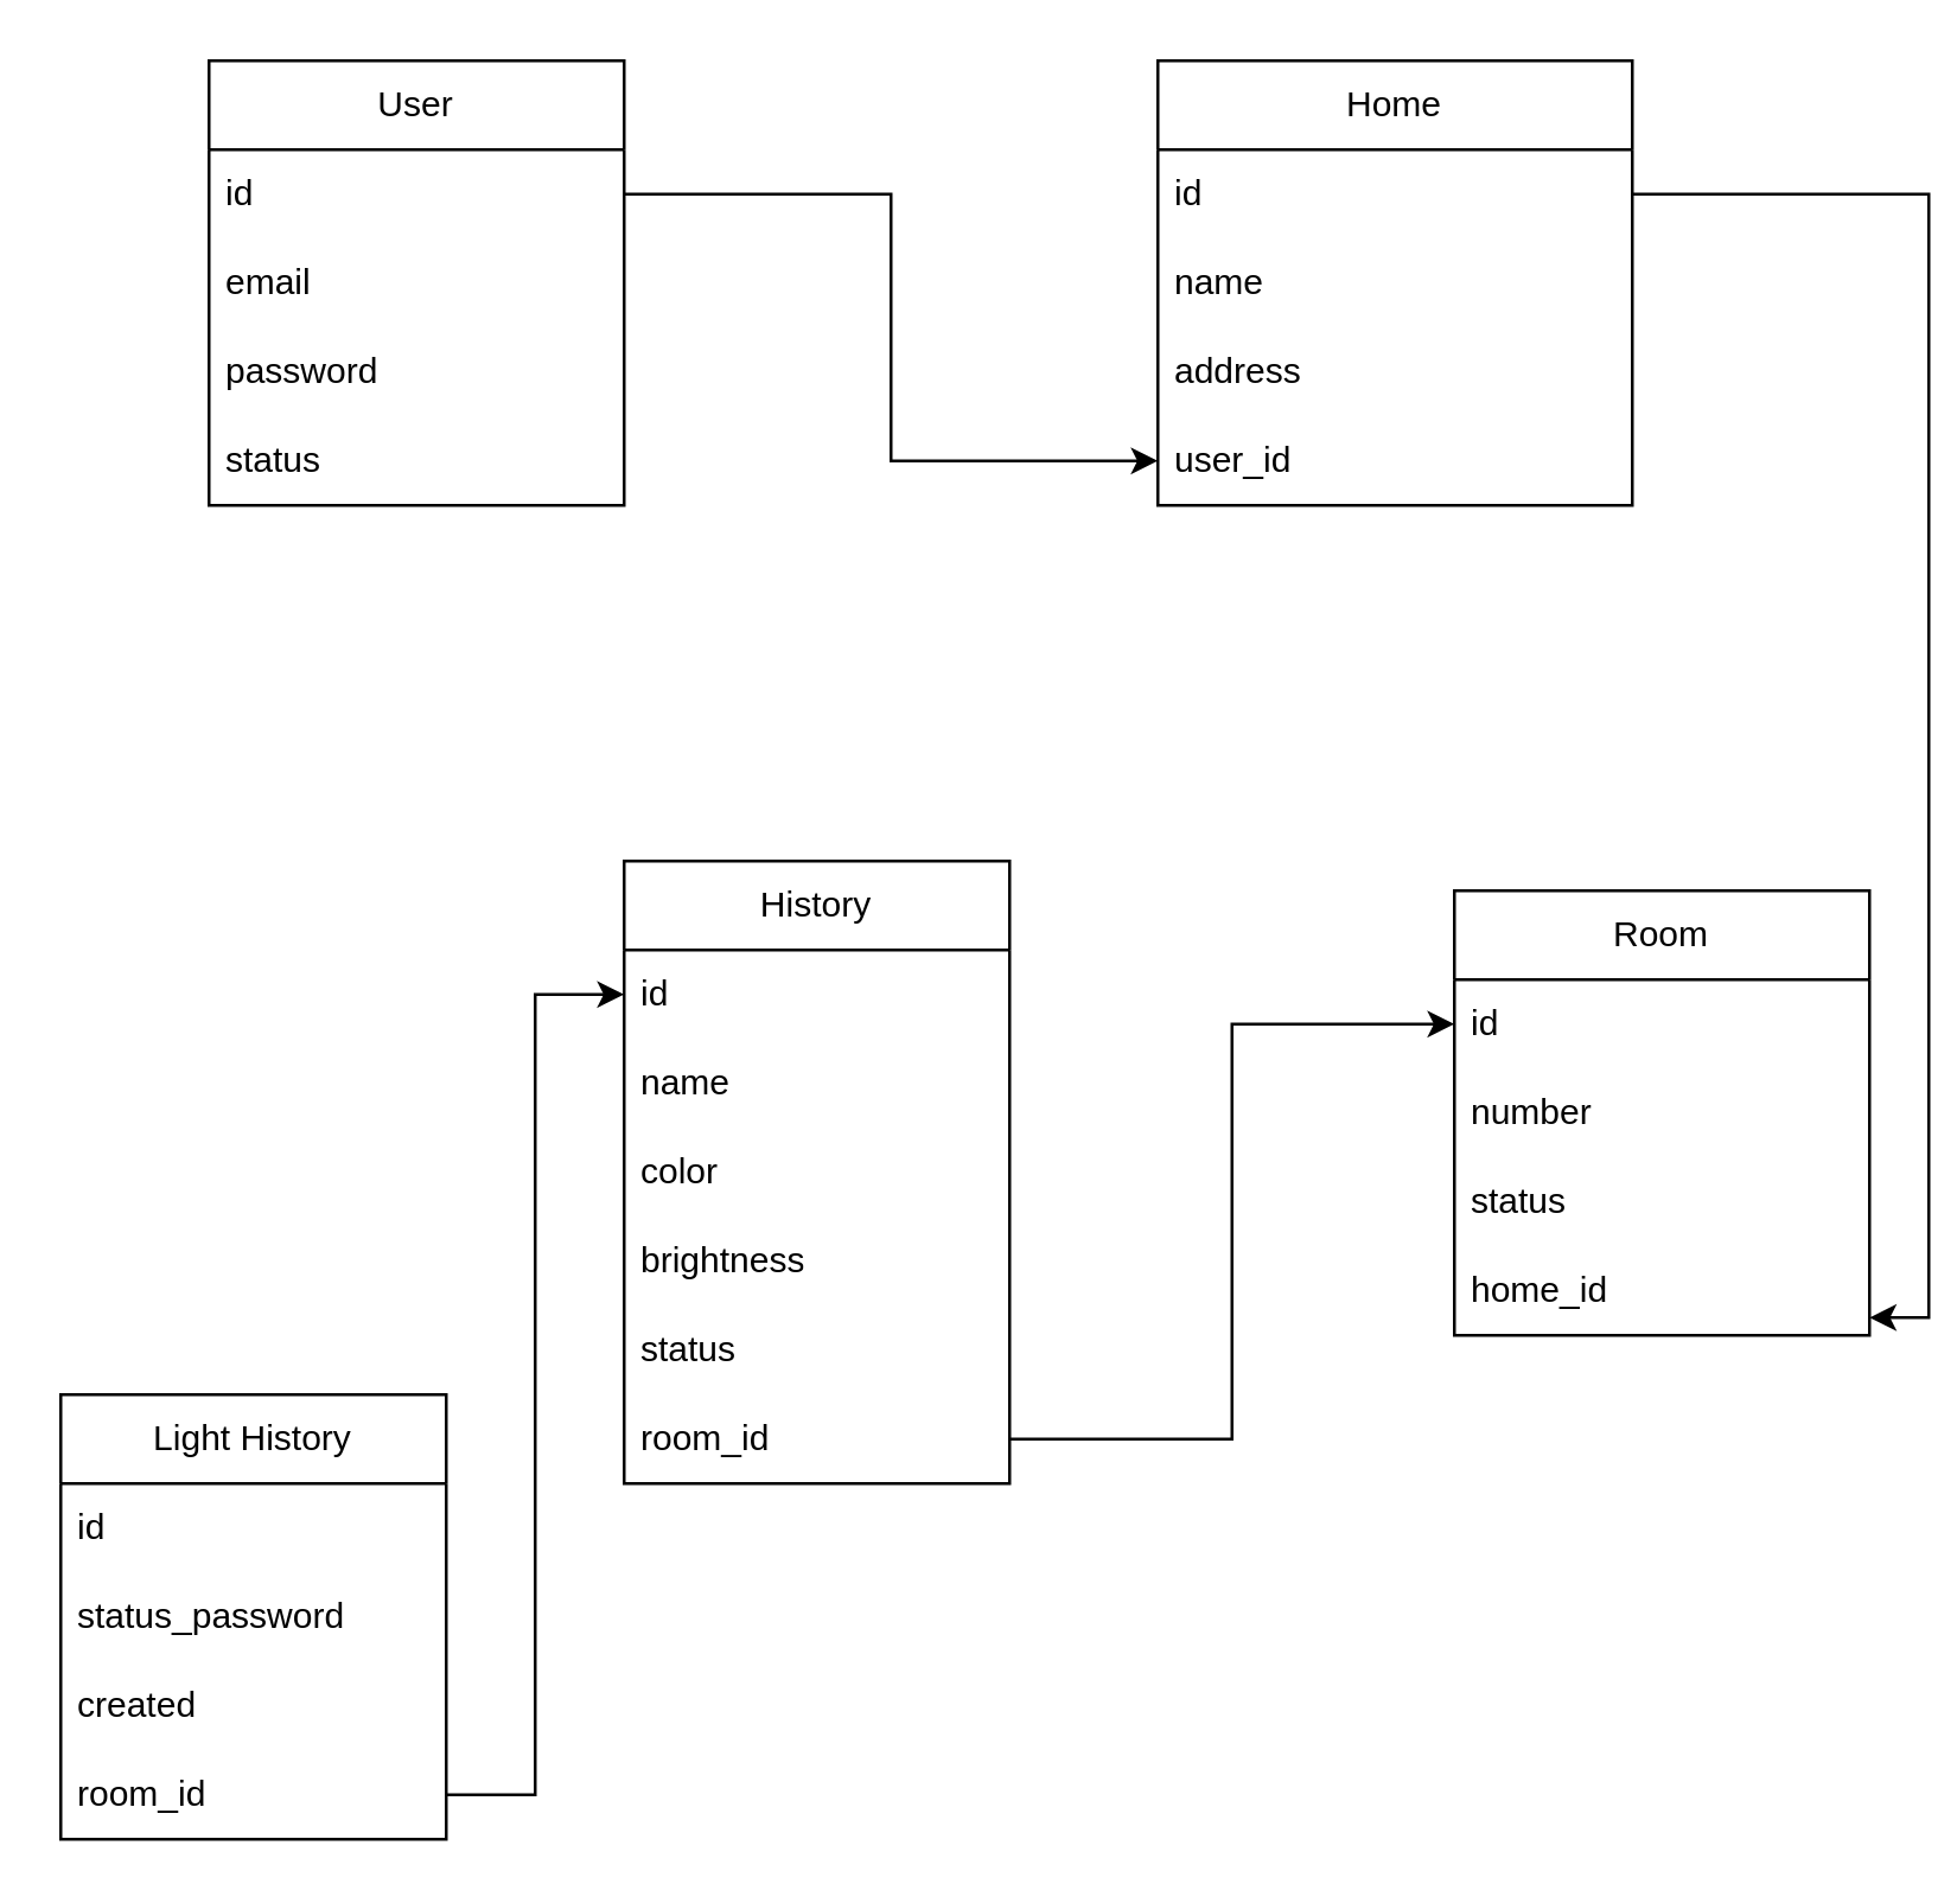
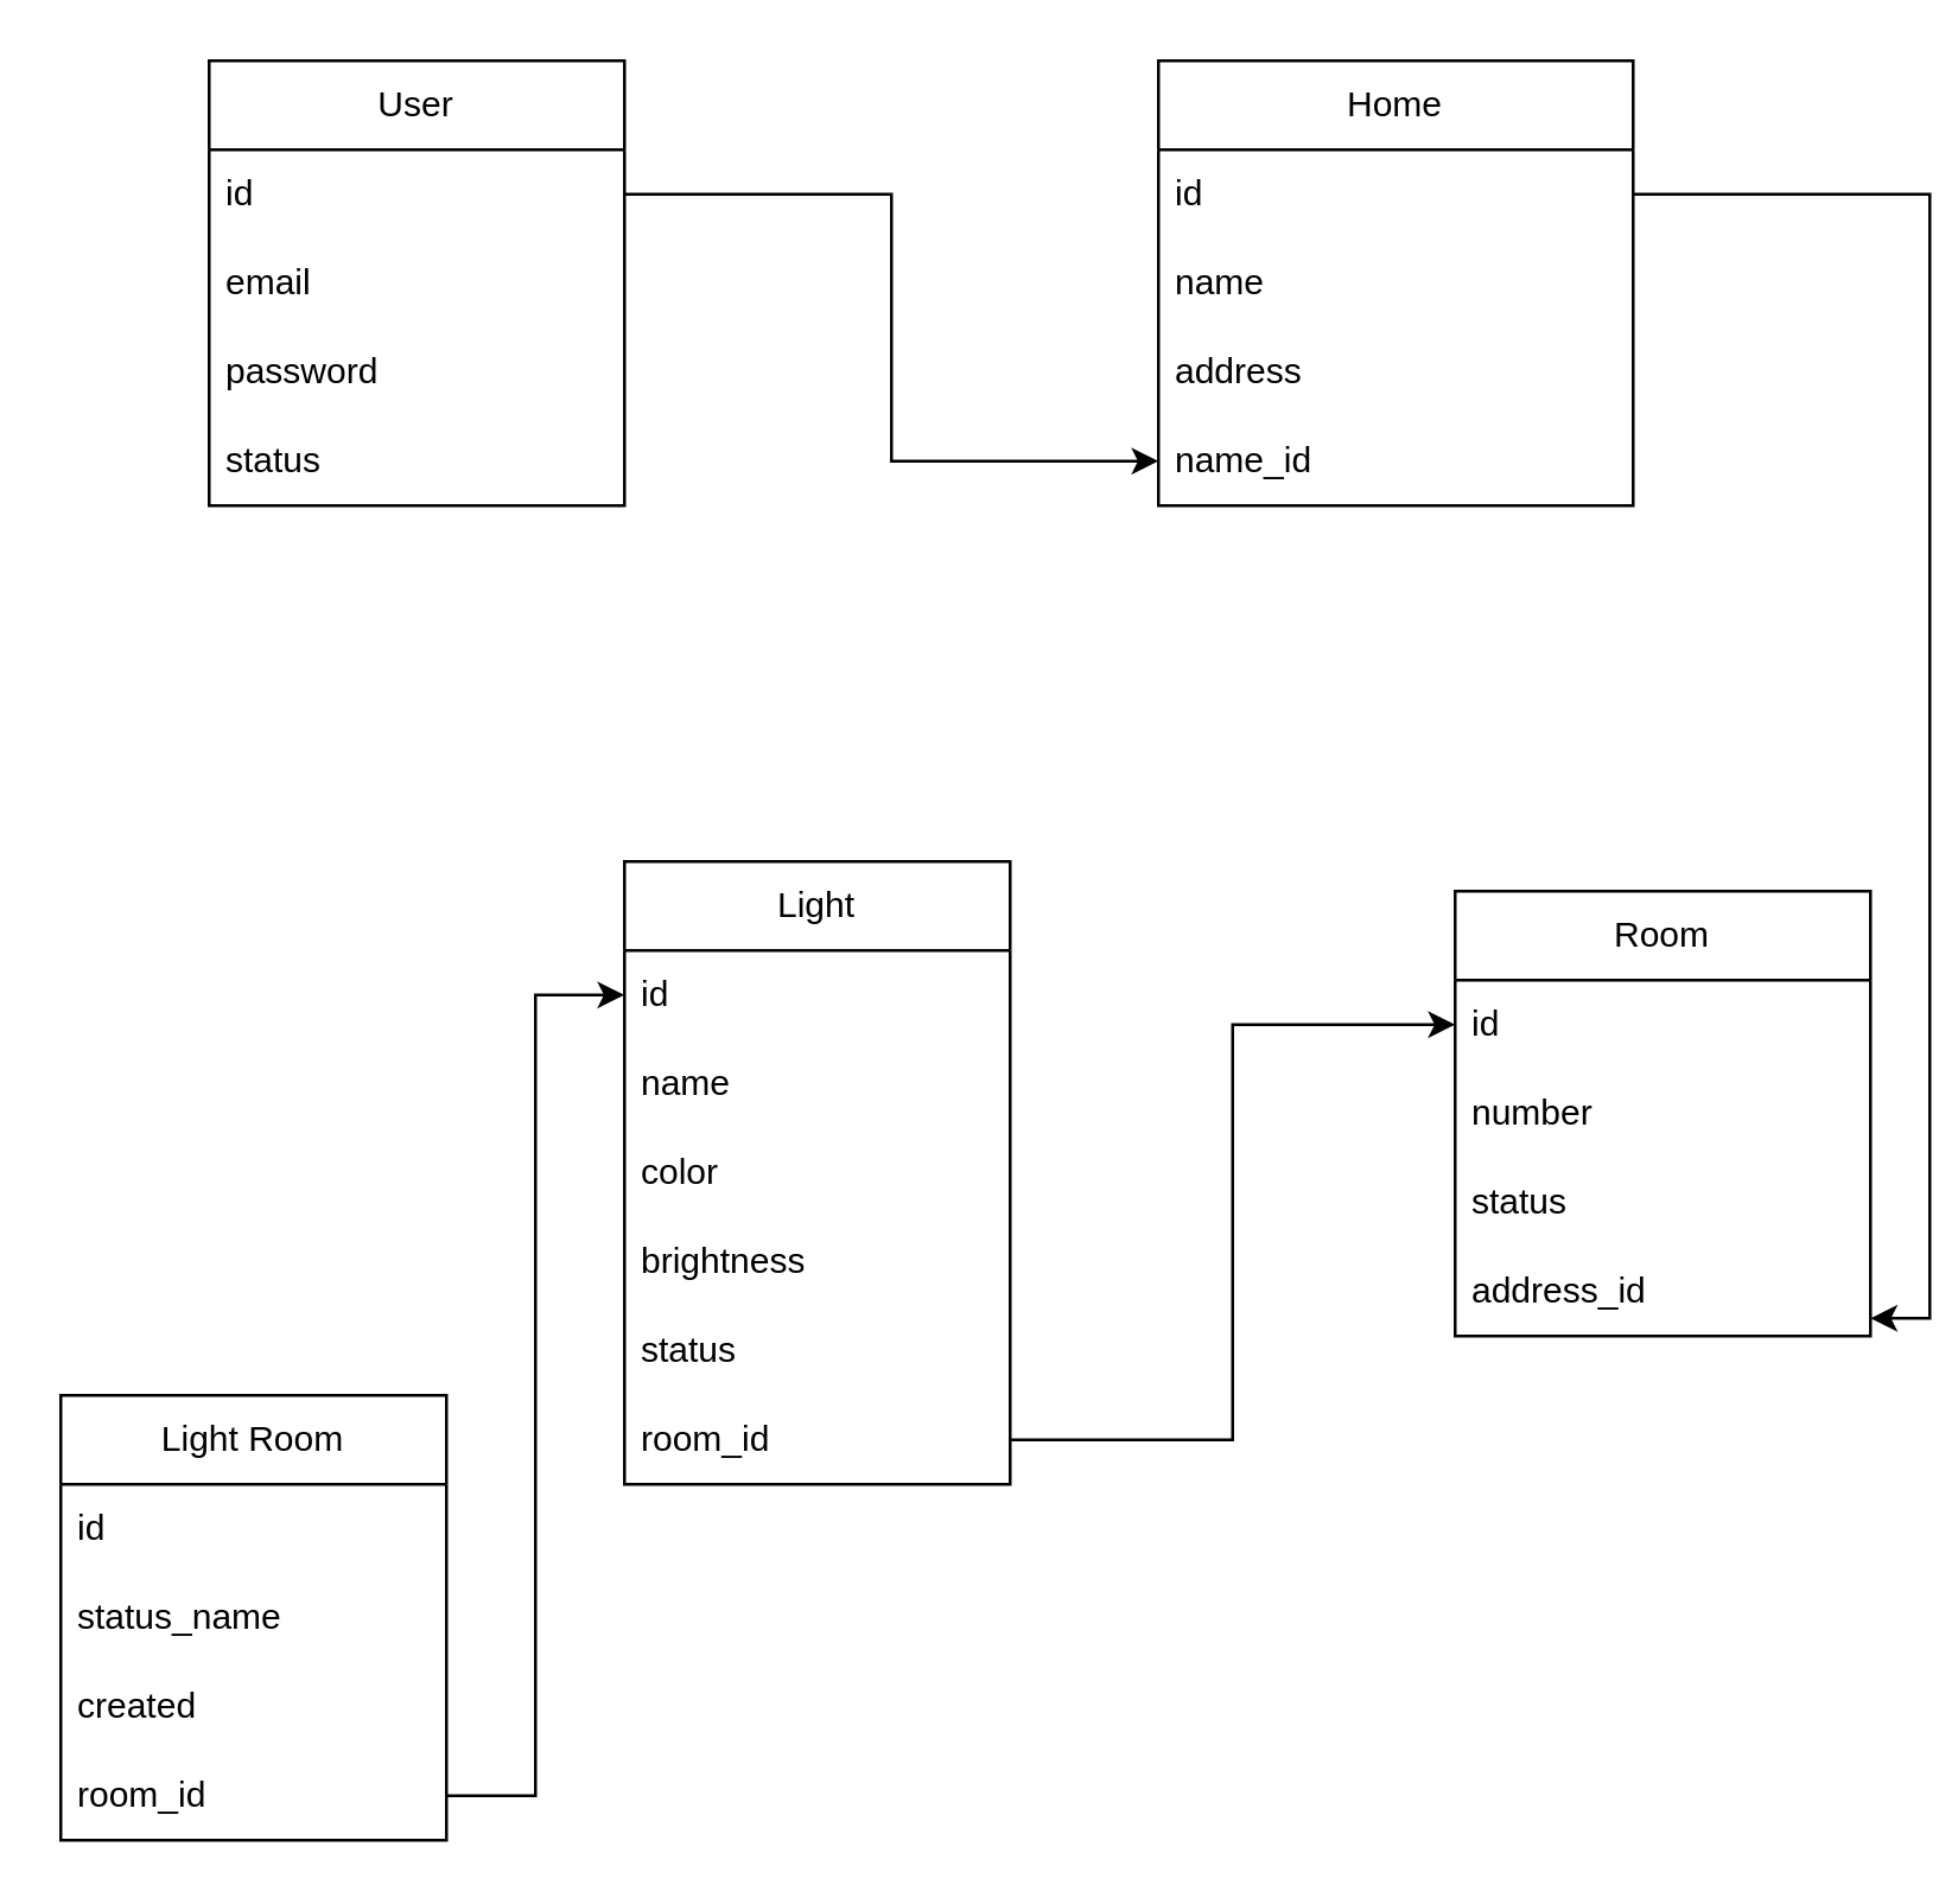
  <mxCell id="0" />
  <mxCell id="1" parent="0" />
  <mxCell id="2" value="User" style="swimlane;fontStyle=0;childLayout=stackLayout;horizontal=1;startSize=30;horizontalStack=0;resizeParent=1;resizeParentMax=0;resizeLast=0;collapsible=1;marginBottom=0;whiteSpace=wrap;html=1;" vertex="1" parent="1"><mxGeometry x="70" y="20" width="140" height="150" as="geometry" /></mxCell>
  <mxCell id="3" value="id" style="text;strokeColor=none;fillColor=none;align=left;verticalAlign=middle;spacingLeft=4;spacingRight=4;overflow=hidden;points=[[0,0.5],[1,0.5]];portConstraint=eastwest;rotatable=0;whiteSpace=wrap;html=1;" vertex="1" parent="2"><mxGeometry y="30" width="140" height="30" as="geometry" /></mxCell>
  <mxCell id="4" value="email" style="text;strokeColor=none;fillColor=none;align=left;verticalAlign=middle;spacingLeft=4;spacingRight=4;overflow=hidden;points=[[0,0.5],[1,0.5]];portConstraint=eastwest;rotatable=0;whiteSpace=wrap;html=1;" vertex="1" parent="2"><mxGeometry y="60" width="140" height="30" as="geometry" /></mxCell>
  <mxCell id="5" value="password" style="text;strokeColor=none;fillColor=none;align=left;verticalAlign=middle;spacingLeft=4;spacingRight=4;overflow=hidden;points=[[0,0.5],[1,0.5]];portConstraint=eastwest;rotatable=0;whiteSpace=wrap;html=1;" vertex="1" parent="2"><mxGeometry y="90" width="140" height="30" as="geometry" /></mxCell>
  <mxCell id="6" value="status" style="text;strokeColor=none;fillColor=none;align=left;verticalAlign=middle;spacingLeft=4;spacingRight=4;overflow=hidden;points=[[0,0.5],[1,0.5]];portConstraint=eastwest;rotatable=0;whiteSpace=wrap;html=1;" vertex="1" parent="2"><mxGeometry y="120" width="140" height="30" as="geometry" /></mxCell>
  <mxCell id="7" value="Home" style="swimlane;fontStyle=0;childLayout=stackLayout;horizontal=1;startSize=30;horizontalStack=0;resizeParent=1;resizeParentMax=0;resizeLast=0;collapsible=1;marginBottom=0;whiteSpace=wrap;html=1;" vertex="1" parent="1"><mxGeometry x="390" y="20" width="160" height="150" as="geometry" /></mxCell>
  <mxCell id="8" value="id" style="text;strokeColor=none;fillColor=none;align=left;verticalAlign=middle;spacingLeft=4;spacingRight=4;overflow=hidden;points=[[0,0.5],[1,0.5]];portConstraint=eastwest;rotatable=0;whiteSpace=wrap;html=1;" vertex="1" parent="7"><mxGeometry y="30" width="160" height="30" as="geometry" /></mxCell>
  <mxCell id="9" value="name" style="text;strokeColor=none;fillColor=none;align=left;verticalAlign=middle;spacingLeft=4;spacingRight=4;overflow=hidden;points=[[0,0.5],[1,0.5]];portConstraint=eastwest;rotatable=0;whiteSpace=wrap;html=1;" vertex="1" parent="7"><mxGeometry y="60" width="160" height="30" as="geometry" /></mxCell>
  <mxCell id="10" value="address" style="text;strokeColor=none;fillColor=none;align=left;verticalAlign=middle;spacingLeft=4;spacingRight=4;overflow=hidden;points=[[0,0.5],[1,0.5]];portConstraint=eastwest;rotatable=0;whiteSpace=wrap;html=1;" vertex="1" parent="7"><mxGeometry y="90" width="160" height="30" as="geometry" /></mxCell>
- <mxCell id="11" value="user_id" style="text;strokeColor=none;fillColor=none;align=left;verticalAlign=middle;spacingLeft=4;spacingRight=4;overflow=hidden;points=[[0,0.5],[1,0.5]];portConstraint=eastwest;rotatable=0;whiteSpace=wrap;html=1;" vertex="1" parent="7"><mxGeometry y="120" width="160" height="30" as="geometry" /></mxCell>
+ <mxCell id="11" value="name_id" style="text;strokeColor=none;fillColor=none;align=left;verticalAlign=middle;spacingLeft=4;spacingRight=4;overflow=hidden;points=[[0,0.5],[1,0.5]];portConstraint=eastwest;rotatable=0;whiteSpace=wrap;html=1;" vertex="1" parent="7"><mxGeometry y="120" width="160" height="30" as="geometry" /></mxCell>
  <mxCell id="12" style="edgeStyle=orthogonalEdgeStyle;rounded=0;orthogonalLoop=1;jettySize=auto;html=1;" edge="1" parent="1" source="3" target="11"><mxGeometry relative="1" as="geometry" /></mxCell>
  <mxCell id="13" value="Room" style="swimlane;fontStyle=0;childLayout=stackLayout;horizontal=1;startSize=30;horizontalStack=0;resizeParent=1;resizeParentMax=0;resizeLast=0;collapsible=1;marginBottom=0;whiteSpace=wrap;html=1;" vertex="1" parent="1"><mxGeometry x="490" y="300" width="140" height="150" as="geometry" /></mxCell>
  <mxCell id="14" value="id" style="text;strokeColor=none;fillColor=none;align=left;verticalAlign=middle;spacingLeft=4;spacingRight=4;overflow=hidden;points=[[0,0.5],[1,0.5]];portConstraint=eastwest;rotatable=0;whiteSpace=wrap;html=1;" vertex="1" parent="13"><mxGeometry y="30" width="140" height="30" as="geometry" /></mxCell>
  <mxCell id="15" value="number" style="text;strokeColor=none;fillColor=none;align=left;verticalAlign=middle;spacingLeft=4;spacingRight=4;overflow=hidden;points=[[0,0.5],[1,0.5]];portConstraint=eastwest;rotatable=0;whiteSpace=wrap;html=1;" vertex="1" parent="13"><mxGeometry y="60" width="140" height="30" as="geometry" /></mxCell>
  <mxCell id="16" value="status" style="text;strokeColor=none;fillColor=none;align=left;verticalAlign=middle;spacingLeft=4;spacingRight=4;overflow=hidden;points=[[0,0.5],[1,0.5]];portConstraint=eastwest;rotatable=0;whiteSpace=wrap;html=1;" vertex="1" parent="13"><mxGeometry y="90" width="140" height="30" as="geometry" /></mxCell>
- <mxCell id="17" value="home_id" style="text;strokeColor=none;fillColor=none;align=left;verticalAlign=middle;spacingLeft=4;spacingRight=4;overflow=hidden;points=[[0,0.5],[1,0.5]];portConstraint=eastwest;rotatable=0;whiteSpace=wrap;html=1;" vertex="1" parent="13"><mxGeometry y="120" width="140" height="30" as="geometry" /></mxCell>
+ <mxCell id="17" value="address_id" style="text;strokeColor=none;fillColor=none;align=left;verticalAlign=middle;spacingLeft=4;spacingRight=4;overflow=hidden;points=[[0,0.5],[1,0.5]];portConstraint=eastwest;rotatable=0;whiteSpace=wrap;html=1;" vertex="1" parent="13"><mxGeometry y="120" width="140" height="30" as="geometry" /></mxCell>
  <mxCell id="18" style="edgeStyle=orthogonalEdgeStyle;rounded=0;orthogonalLoop=1;jettySize=auto;html=1;entryX=1;entryY=0.8;entryDx=0;entryDy=0;entryPerimeter=0;" edge="1" parent="1" source="8" target="17"><mxGeometry relative="1" as="geometry" /></mxCell>
- <mxCell id="19" value="History" style="swimlane;fontStyle=0;childLayout=stackLayout;horizontal=1;startSize=30;horizontalStack=0;resizeParent=1;resizeParentMax=0;resizeLast=0;collapsible=1;marginBottom=0;whiteSpace=wrap;html=1;" vertex="1" parent="1"><mxGeometry x="210" y="290" width="130" height="210" as="geometry" /></mxCell>
+ <mxCell id="19" value="Light" style="swimlane;fontStyle=0;childLayout=stackLayout;horizontal=1;startSize=30;horizontalStack=0;resizeParent=1;resizeParentMax=0;resizeLast=0;collapsible=1;marginBottom=0;whiteSpace=wrap;html=1;" vertex="1" parent="1"><mxGeometry x="210" y="290" width="130" height="210" as="geometry" /></mxCell>
  <mxCell id="20" value="id" style="text;strokeColor=none;fillColor=none;align=left;verticalAlign=middle;spacingLeft=4;spacingRight=4;overflow=hidden;points=[[0,0.5],[1,0.5]];portConstraint=eastwest;rotatable=0;whiteSpace=wrap;html=1;" vertex="1" parent="19"><mxGeometry y="30" width="130" height="30" as="geometry" /></mxCell>
  <mxCell id="21" value="name" style="text;strokeColor=none;fillColor=none;align=left;verticalAlign=middle;spacingLeft=4;spacingRight=4;overflow=hidden;points=[[0,0.5],[1,0.5]];portConstraint=eastwest;rotatable=0;whiteSpace=wrap;html=1;" vertex="1" parent="19"><mxGeometry y="60" width="130" height="30" as="geometry" /></mxCell>
  <mxCell id="22" value="color" style="text;strokeColor=none;fillColor=none;align=left;verticalAlign=middle;spacingLeft=4;spacingRight=4;overflow=hidden;points=[[0,0.5],[1,0.5]];portConstraint=eastwest;rotatable=0;whiteSpace=wrap;html=1;" vertex="1" parent="19"><mxGeometry y="90" width="130" height="30" as="geometry" /></mxCell>
  <mxCell id="23" value="brightness" style="text;strokeColor=none;fillColor=none;align=left;verticalAlign=middle;spacingLeft=4;spacingRight=4;overflow=hidden;points=[[0,0.5],[1,0.5]];portConstraint=eastwest;rotatable=0;whiteSpace=wrap;html=1;" vertex="1" parent="19"><mxGeometry y="120" width="130" height="30" as="geometry" /></mxCell>
  <mxCell id="24" value="status" style="text;strokeColor=none;fillColor=none;align=left;verticalAlign=middle;spacingLeft=4;spacingRight=4;overflow=hidden;points=[[0,0.5],[1,0.5]];portConstraint=eastwest;rotatable=0;whiteSpace=wrap;html=1;" vertex="1" parent="19"><mxGeometry y="150" width="130" height="30" as="geometry" /></mxCell>
  <mxCell id="25" value="room_id" style="text;strokeColor=none;fillColor=none;align=left;verticalAlign=middle;spacingLeft=4;spacingRight=4;overflow=hidden;points=[[0,0.5],[1,0.5]];portConstraint=eastwest;rotatable=0;whiteSpace=wrap;html=1;" vertex="1" parent="19"><mxGeometry y="180" width="130" height="30" as="geometry" /></mxCell>
  <mxCell id="26" style="edgeStyle=orthogonalEdgeStyle;rounded=0;orthogonalLoop=1;jettySize=auto;html=1;entryX=0;entryY=0.5;entryDx=0;entryDy=0;" edge="1" parent="1" source="25" target="14"><mxGeometry relative="1" as="geometry" /></mxCell>
- <mxCell id="27" value="Light History" style="swimlane;fontStyle=0;childLayout=stackLayout;horizontal=1;startSize=30;horizontalStack=0;resizeParent=1;resizeParentMax=0;resizeLast=0;collapsible=1;marginBottom=0;whiteSpace=wrap;html=1;" vertex="1" parent="1"><mxGeometry x="20" y="470" width="130" height="150" as="geometry" /></mxCell>
+ <mxCell id="27" value="Light Room" style="swimlane;fontStyle=0;childLayout=stackLayout;horizontal=1;startSize=30;horizontalStack=0;resizeParent=1;resizeParentMax=0;resizeLast=0;collapsible=1;marginBottom=0;whiteSpace=wrap;html=1;" vertex="1" parent="1"><mxGeometry x="20" y="470" width="130" height="150" as="geometry" /></mxCell>
  <mxCell id="28" value="id" style="text;strokeColor=none;fillColor=none;align=left;verticalAlign=middle;spacingLeft=4;spacingRight=4;overflow=hidden;points=[[0,0.5],[1,0.5]];portConstraint=eastwest;rotatable=0;whiteSpace=wrap;html=1;" vertex="1" parent="27"><mxGeometry y="30" width="130" height="30" as="geometry" /></mxCell>
- <mxCell id="29" value="status_password" style="text;strokeColor=none;fillColor=none;align=left;verticalAlign=middle;spacingLeft=4;spacingRight=4;overflow=hidden;points=[[0,0.5],[1,0.5]];portConstraint=eastwest;rotatable=0;whiteSpace=wrap;html=1;" vertex="1" parent="27"><mxGeometry y="60" width="130" height="30" as="geometry" /></mxCell>
+ <mxCell id="29" value="status_name" style="text;strokeColor=none;fillColor=none;align=left;verticalAlign=middle;spacingLeft=4;spacingRight=4;overflow=hidden;points=[[0,0.5],[1,0.5]];portConstraint=eastwest;rotatable=0;whiteSpace=wrap;html=1;" vertex="1" parent="27"><mxGeometry y="60" width="130" height="30" as="geometry" /></mxCell>
  <mxCell id="30" value="created" style="text;strokeColor=none;fillColor=none;align=left;verticalAlign=middle;spacingLeft=4;spacingRight=4;overflow=hidden;points=[[0,0.5],[1,0.5]];portConstraint=eastwest;rotatable=0;whiteSpace=wrap;html=1;" vertex="1" parent="27"><mxGeometry y="90" width="130" height="30" as="geometry" /></mxCell>
  <mxCell id="31" value="room_id" style="text;strokeColor=none;fillColor=none;align=left;verticalAlign=middle;spacingLeft=4;spacingRight=4;overflow=hidden;points=[[0,0.5],[1,0.5]];portConstraint=eastwest;rotatable=0;whiteSpace=wrap;html=1;" vertex="1" parent="27"><mxGeometry y="120" width="130" height="30" as="geometry" /></mxCell>
  <mxCell id="32" style="edgeStyle=orthogonalEdgeStyle;rounded=0;orthogonalLoop=1;jettySize=auto;html=1;entryX=0;entryY=0.5;entryDx=0;entryDy=0;" edge="1" parent="1" source="31" target="20"><mxGeometry relative="1" as="geometry"><mxPoint x="180" y="440" as="targetPoint" /></mxGeometry></mxCell>
